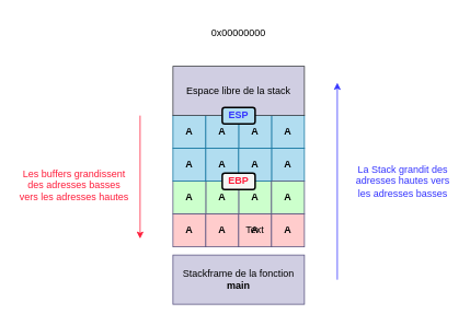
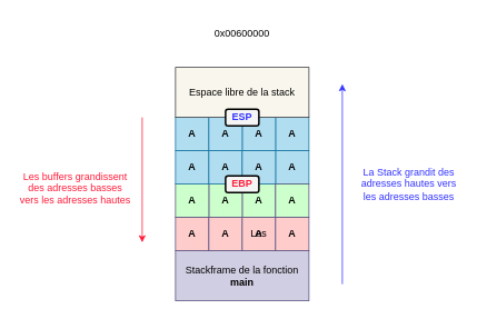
  <mxCell id="0" />
  <mxCell id="1" parent="0" />
  <mxCell id="2" value="&lt;font color=&quot;#000000&quot;&gt;&lt;b&gt;A&lt;/b&gt;&lt;/font&gt;" style="rounded=0;whiteSpace=wrap;html=1;fillColor=#CCFFCC;strokeColor=#56517e;" parent="1" vertex="1"><mxGeometry x="290" y="220" width="40" height="40" as="geometry" /></mxCell>
  <mxCell id="3" value="&lt;font color=&quot;#000000&quot;&gt;&lt;b&gt;A&lt;/b&gt;&lt;/font&gt;" style="rounded=0;whiteSpace=wrap;html=1;fillColor=#CCFFCC;strokeColor=#56517e;" parent="1" vertex="1"><mxGeometry x="250" y="220" width="40" height="40" as="geometry" /></mxCell>
  <mxCell id="4" value="&lt;font color=&quot;#000000&quot;&gt;&lt;b&gt;A&lt;/b&gt;&lt;/font&gt;" style="rounded=0;whiteSpace=wrap;html=1;fillColor=#CCFFCC;strokeColor=#56517e;" parent="1" vertex="1"><mxGeometry x="210" y="220" width="40" height="40" as="geometry" /></mxCell>
  <mxCell id="5" value="&lt;b style=&quot;font-size: 12px ; font-style: normal ; letter-spacing: normal ; text-align: center ; text-indent: 0px ; text-transform: none ; word-spacing: 0px ; color: rgb(0 , 0 , 0) ; font-family: &amp;#34;helvetica&amp;#34;&quot;&gt;A&lt;/b&gt;" style="whiteSpace=wrap;html=1;aspect=fixed;fillColor=#b1ddf0;strokeColor=#10739e;" parent="1" vertex="1"><mxGeometry x="330" y="140" width="40" height="40" as="geometry" /></mxCell>
  <mxCell id="6" value="&lt;b&gt;&lt;font color=&quot;#000000&quot;&gt;A&lt;/font&gt;&lt;/b&gt;" style="whiteSpace=wrap;html=1;aspect=fixed;fillColor=#b1ddf0;strokeColor=#10739e;" parent="1" vertex="1"><mxGeometry x="210" y="140" width="40" height="40" as="geometry" /></mxCell>
  <mxCell id="7" value="&lt;b style=&quot;color: rgb(0 , 0 , 0) ; font-family: &amp;#34;helvetica&amp;#34; ; font-size: 12px ; font-style: normal ; letter-spacing: normal ; text-align: center ; text-indent: 0px ; text-transform: none ; word-spacing: 0px&quot;&gt;A&lt;/b&gt;" style="whiteSpace=wrap;html=1;aspect=fixed;fillColor=#b1ddf0;strokeColor=#10739e;" parent="1" vertex="1"><mxGeometry x="290" y="140" width="40" height="40" as="geometry" /></mxCell>
  <mxCell id="8" value="&lt;font color=&quot;#000000&quot;&gt;&lt;b&gt;A&lt;/b&gt;&lt;/font&gt;" style="whiteSpace=wrap;html=1;aspect=fixed;fillColor=#b1ddf0;strokeColor=#10739e;" parent="1" vertex="1"><mxGeometry x="250" y="140" width="40" height="40" as="geometry" /></mxCell>
- <mxCell id="9" value="&lt;font color=&quot;#000000&quot;&gt;Stackframe de la fonction &lt;b&gt;main&lt;/b&gt;&lt;/font&gt;" style="rounded=0;whiteSpace=wrap;html=1;fillColor=#d0cee2;strokeColor=#56517e;" parent="1" vertex="1"><mxGeometry x="210" y="310" width="160" height="60" as="geometry" /></mxCell>
- <mxCell id="10" value="&lt;font color=&quot;#000000&quot;&gt;Espace libre de la stack&lt;/font&gt;" style="rounded=0;whiteSpace=wrap;html=1;fillColor=#d0cee2;strokeColor=#36393d;" parent="1" vertex="1"><mxGeometry x="210" y="80" width="160" height="60" as="geometry" /></mxCell>
- <mxCell id="11" value="&lt;b&gt;&lt;font color=&quot;#3333ff&quot;&gt;ESP&lt;/font&gt;&lt;/b&gt;" style="rounded=1;whiteSpace=wrap;html=1;strokeColor=#000000;strokeWidth=2;fillColor=#b1ddf0;fontColor=#333333;" parent="1" vertex="1"><mxGeometry x="270" y="130" width="40" height="20" as="geometry" /></mxCell>
+ <mxCell id="9" value="&lt;font color=&quot;#000000&quot;&gt;Stackframe de la fonction &lt;b&gt;main&lt;/b&gt;&lt;/font&gt;" style="rounded=0;whiteSpace=wrap;html=1;fillColor=#d0cee2;strokeColor=#56517e;" parent="1" vertex="1"><mxGeometry x="210" y="300" width="160" height="60" as="geometry" /></mxCell>
+ <mxCell id="10" value="&lt;font color=&quot;#000000&quot;&gt;Espace libre de la stack&lt;/font&gt;" style="rounded=0;whiteSpace=wrap;html=1;fillColor=#f9f7ed;strokeColor=#36393d;" parent="1" vertex="1"><mxGeometry x="210" y="80" width="160" height="60" as="geometry" /></mxCell>
+ <mxCell id="11" value="&lt;b&gt;&lt;font color=&quot;#3333ff&quot;&gt;ESP&lt;/font&gt;&lt;/b&gt;" style="rounded=1;whiteSpace=wrap;html=1;strokeColor=#000000;strokeWidth=2;fillColor=#f5f5f5;fontColor=#333333;" parent="1" vertex="1"><mxGeometry x="270" y="130" width="40" height="20" as="geometry" /></mxCell>
  <mxCell id="12" value="&lt;b&gt;&lt;font color=&quot;#000000&quot;&gt;A&lt;/font&gt;&lt;/b&gt;" style="rounded=0;whiteSpace=wrap;html=1;fillColor=#FFCCCC;strokeColor=#56517e;" parent="1" vertex="1"><mxGeometry x="210" y="260" width="40" height="40" as="geometry" /></mxCell>
  <mxCell id="13" value="&lt;b style=&quot;font-size: 12px ; font-style: normal ; letter-spacing: normal ; text-align: center ; text-indent: 0px ; text-transform: none ; word-spacing: 0px ; color: rgb(0 , 0 , 0) ; font-family: &amp;#34;helvetica&amp;#34;&quot;&gt;A&lt;/b&gt;" style="whiteSpace=wrap;html=1;aspect=fixed;fillColor=#b1ddf0;strokeColor=#10739e;" parent="1" vertex="1"><mxGeometry x="330" y="180" width="40" height="40" as="geometry" /></mxCell>
  <mxCell id="14" value="&lt;b&gt;&lt;font color=&quot;#000000&quot;&gt;A&lt;/font&gt;&lt;/b&gt;" style="whiteSpace=wrap;html=1;aspect=fixed;fillColor=#b1ddf0;strokeColor=#10739e;" parent="1" vertex="1"><mxGeometry x="210" y="180" width="40" height="40" as="geometry" /></mxCell>
  <mxCell id="15" value="&lt;font color=&quot;#000000&quot;&gt;&lt;b&gt;A&lt;/b&gt;&lt;/font&gt;" style="whiteSpace=wrap;html=1;aspect=fixed;fillColor=#b1ddf0;strokeColor=#10739e;" parent="1" vertex="1"><mxGeometry x="250" y="180" width="40" height="40" as="geometry" /></mxCell>
  <mxCell id="16" value="&lt;b style=&quot;color: rgb(0 , 0 , 0) ; font-family: &amp;#34;helvetica&amp;#34; ; font-size: 12px ; font-style: normal ; letter-spacing: normal ; text-align: center ; text-indent: 0px ; text-transform: none ; word-spacing: 0px&quot;&gt;A&lt;/b&gt;" style="whiteSpace=wrap;html=1;aspect=fixed;fillColor=#b1ddf0;strokeColor=#10739e;" parent="1" vertex="1"><mxGeometry x="290" y="180" width="40" height="40" as="geometry" /></mxCell>
  <mxCell id="17" value="&lt;b&gt;&lt;font color=&quot;#ff1c3a&quot;&gt;EBP&lt;/font&gt;&lt;/b&gt;" style="rounded=1;whiteSpace=wrap;html=1;strokeColor=#000000;strokeWidth=2;fillColor=#f5f5f5;fontColor=#333333;" parent="1" vertex="1"><mxGeometry x="270" y="210" width="40" height="20" as="geometry" /></mxCell>
  <mxCell id="18" value="&lt;font color=&quot;#000000&quot;&gt;&lt;b&gt;A&lt;/b&gt;&lt;/font&gt;" style="rounded=0;whiteSpace=wrap;html=1;fillColor=#CCFFCC;strokeColor=#56517e;" parent="1" vertex="1"><mxGeometry x="330" y="220" width="40" height="40" as="geometry" /></mxCell>
  <mxCell id="19" value="&lt;b&gt;&lt;font color=&quot;#000000&quot;&gt;A&lt;/font&gt;&lt;/b&gt;" style="rounded=0;whiteSpace=wrap;html=1;fillColor=#FFCCCC;strokeColor=#56517e;" parent="1" vertex="1"><mxGeometry x="250" y="260" width="40" height="40" as="geometry" /></mxCell>
  <mxCell id="20" value="&lt;b&gt;&lt;font color=&quot;#000000&quot;&gt;A&lt;/font&gt;&lt;/b&gt;" style="rounded=0;whiteSpace=wrap;html=1;fillColor=#FFCCCC;strokeColor=#56517e;" parent="1" vertex="1"><mxGeometry x="290" y="260" width="40" height="40" as="geometry" /></mxCell>
  <mxCell id="21" value="&lt;b&gt;&lt;font color=&quot;#000000&quot;&gt;A&lt;/font&gt;&lt;/b&gt;" style="rounded=0;whiteSpace=wrap;html=1;fillColor=#FFCCCC;strokeColor=#56517e;" parent="1" vertex="1"><mxGeometry x="330" y="260" width="40" height="40" as="geometry" /></mxCell>
  <mxCell id="22" value="" style="endArrow=classic;html=1;strokeColor=#3333FF;" edge="1" parent="1"><mxGeometry width="50" height="50" relative="1" as="geometry"><mxPoint x="410" y="340" as="sourcePoint" /><mxPoint x="410" y="100" as="targetPoint" /></mxGeometry></mxCell>
  <mxCell id="23" value="" style="endArrow=classic;html=1;strokeColor=#FF1C3A;" edge="1" parent="1"><mxGeometry width="50" height="50" relative="1" as="geometry"><mxPoint x="170" y="140" as="sourcePoint" /><mxPoint x="170" y="290" as="targetPoint" /></mxGeometry></mxCell>
- <mxCell id="24" value="&lt;font color=&quot;#000000&quot;&gt;0x00000000&lt;/font&gt;" style="rounded=0;whiteSpace=wrap;html=1;fillColor=none;strokeColor=none;" vertex="1" parent="1"><mxGeometry x="210" y="20" width="160" height="40" as="geometry" /></mxCell>
- <mxCell id="25" value="Text" style="text;html=1;strokeColor=none;fillColor=none;align=center;verticalAlign=middle;whiteSpace=wrap;rounded=0;" vertex="1" parent="1"><mxGeometry x="290" y="270" width="40" height="20" as="geometry" /></mxCell>
+ <mxCell id="24" value="&lt;font color=&quot;#000000&quot;&gt;0x00600000&lt;/font&gt;" style="rounded=0;whiteSpace=wrap;html=1;fillColor=none;strokeColor=none;" vertex="1" parent="1"><mxGeometry x="210" y="20" width="160" height="40" as="geometry" /></mxCell>
+ <mxCell id="25" value="Les" style="text;html=1;strokeColor=none;fillColor=none;align=center;verticalAlign=middle;whiteSpace=wrap;rounded=0;" vertex="1" parent="1"><mxGeometry x="290" y="270" width="40" height="20" as="geometry" /></mxCell>
  <mxCell id="26" value="&lt;font color=&quot;#ff1c3a&quot;&gt;Les buffers grandissent des adresses basses vers les adresses hautes&lt;/font&gt;" style="text;html=1;strokeColor=none;fillColor=none;align=center;verticalAlign=middle;whiteSpace=wrap;rounded=0;" vertex="1" parent="1"><mxGeometry x="20" y="200" width="140" height="50" as="geometry" /></mxCell>
  <mxCell id="27" value="&lt;font color=&quot;#3333ff&quot;&gt;La Stack grandit des adresses hautes vers les adresses basses&lt;/font&gt;" style="text;html=1;strokeColor=none;fillColor=none;align=center;verticalAlign=middle;whiteSpace=wrap;rounded=0;" vertex="1" parent="1"><mxGeometry x="430" y="195" width="120" height="50" as="geometry" /></mxCell>
